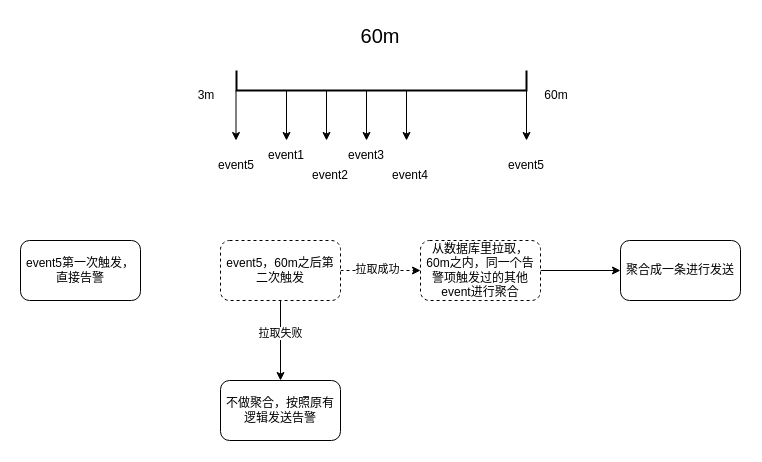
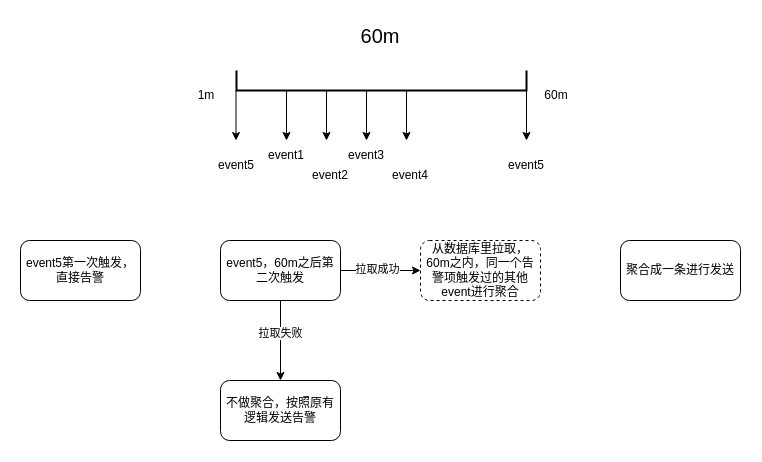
  <mxCell id="0" />
  <mxCell id="1" parent="0" />
  <mxCell id="2" value="&lt;font style=&quot;font-size: 20px;&quot;&gt;60m&lt;/font&gt;" style="text;html=1;strokeColor=none;fillColor=none;align=center;verticalAlign=middle;whiteSpace=wrap;rounded=0;" parent="1" vertex="1"><mxGeometry x="300" y="20" width="160" height="30" as="geometry" /></mxCell>
  <mxCell id="3" value="" style="strokeWidth=2;html=1;shape=mxgraph.flowchart.annotation_1;align=left;pointerEvents=1;direction=north;" parent="1" vertex="1"><mxGeometry x="236" y="70" width="290" height="20" as="geometry" /></mxCell>
- <mxCell id="4" value="3m" style="text;html=1;strokeColor=none;fillColor=none;align=center;verticalAlign=middle;whiteSpace=wrap;rounded=0;" parent="1" vertex="1"><mxGeometry x="176" y="80" width="60" height="30" as="geometry" /></mxCell>
+ <mxCell id="4" value="1m" style="text;html=1;strokeColor=none;fillColor=none;align=center;verticalAlign=middle;whiteSpace=wrap;rounded=0;" parent="1" vertex="1"><mxGeometry x="176" y="80" width="60" height="30" as="geometry" /></mxCell>
  <mxCell id="5" value="60m" style="text;html=1;strokeColor=none;fillColor=none;align=center;verticalAlign=middle;whiteSpace=wrap;rounded=0;" parent="1" vertex="1"><mxGeometry x="526" y="80" width="60" height="30" as="geometry" /></mxCell>
  <mxCell id="6" value="" style="endArrow=classic;html=1;rounded=0;" edge="1" parent="1"><mxGeometry width="50" height="50" relative="1" as="geometry"><mxPoint x="286" y="90" as="sourcePoint" /><mxPoint x="286" y="140" as="targetPoint" /></mxGeometry></mxCell>
  <mxCell id="7" value="" style="endArrow=classic;html=1;rounded=0;" edge="1" parent="1"><mxGeometry width="50" height="50" relative="1" as="geometry"><mxPoint x="326" y="90" as="sourcePoint" /><mxPoint x="326" y="140" as="targetPoint" /></mxGeometry></mxCell>
  <mxCell id="8" value="" style="endArrow=classic;html=1;rounded=0;" edge="1" parent="1"><mxGeometry width="50" height="50" relative="1" as="geometry"><mxPoint x="366" y="90" as="sourcePoint" /><mxPoint x="366" y="140" as="targetPoint" /></mxGeometry></mxCell>
  <mxCell id="9" value="" style="endArrow=classic;html=1;rounded=0;" edge="1" parent="1"><mxGeometry width="50" height="50" relative="1" as="geometry"><mxPoint x="406" y="90" as="sourcePoint" /><mxPoint x="406" y="140" as="targetPoint" /></mxGeometry></mxCell>
  <mxCell id="10" value="" style="endArrow=classic;html=1;rounded=0;" edge="1" parent="1"><mxGeometry width="50" height="50" relative="1" as="geometry"><mxPoint x="526" y="90" as="sourcePoint" /><mxPoint x="526" y="140" as="targetPoint" /></mxGeometry></mxCell>
  <mxCell id="11" value="event1" style="text;html=1;strokeColor=none;fillColor=none;align=center;verticalAlign=middle;whiteSpace=wrap;rounded=0;" vertex="1" parent="1"><mxGeometry x="256" y="140" width="60" height="30" as="geometry" /></mxCell>
  <mxCell id="12" value="event2" style="text;html=1;strokeColor=none;fillColor=none;align=center;verticalAlign=middle;whiteSpace=wrap;rounded=0;" vertex="1" parent="1"><mxGeometry x="300" y="160" width="60" height="30" as="geometry" /></mxCell>
  <mxCell id="13" value="event4" style="text;html=1;strokeColor=none;fillColor=none;align=center;verticalAlign=middle;whiteSpace=wrap;rounded=0;" vertex="1" parent="1"><mxGeometry x="380" y="160" width="60" height="30" as="geometry" /></mxCell>
  <mxCell id="14" value="event3" style="text;html=1;strokeColor=none;fillColor=none;align=center;verticalAlign=middle;whiteSpace=wrap;rounded=0;" vertex="1" parent="1"><mxGeometry x="336" y="140" width="60" height="30" as="geometry" /></mxCell>
  <mxCell id="15" value="event5" style="text;html=1;strokeColor=none;fillColor=none;align=center;verticalAlign=middle;whiteSpace=wrap;rounded=0;" vertex="1" parent="1"><mxGeometry x="496" y="150" width="60" height="30" as="geometry" /></mxCell>
  <mxCell id="16" value="event5" style="text;html=1;strokeColor=none;fillColor=none;align=center;verticalAlign=middle;whiteSpace=wrap;rounded=0;" vertex="1" parent="1"><mxGeometry x="206" y="150" width="60" height="30" as="geometry" /></mxCell>
  <mxCell id="17" value="" style="endArrow=classic;html=1;rounded=0;" edge="1" parent="1"><mxGeometry width="50" height="50" relative="1" as="geometry"><mxPoint x="235.5" y="90" as="sourcePoint" /><mxPoint x="235.5" y="140" as="targetPoint" /></mxGeometry></mxCell>
  <mxCell id="18" value="event5第一次触发，直接告警" style="rounded=1;whiteSpace=wrap;html=1;" vertex="1" parent="1"><mxGeometry x="20" y="240" width="120" height="60" as="geometry" /></mxCell>
- <mxCell id="19" value="" style="edgeStyle=orthogonalEdgeStyle;rounded=0;orthogonalLoop=1;jettySize=auto;html=1;dashed=1;" edge="1" parent="1" source="23" target="25"><mxGeometry relative="1" as="geometry" /></mxCell>
+ <mxCell id="19" value="" style="edgeStyle=orthogonalEdgeStyle;rounded=0;orthogonalLoop=1;jettySize=auto;html=1;" edge="1" parent="1" source="23" target="25"><mxGeometry relative="1" as="geometry" /></mxCell>
  <mxCell id="20" value="拉取成功" style="edgeLabel;html=1;align=center;verticalAlign=middle;resizable=0;points=[];" vertex="1" connectable="0" parent="19"><mxGeometry x="-0.095" y="2" relative="1" as="geometry"><mxPoint as="offset" /></mxGeometry></mxCell>
  <mxCell id="21" value="" style="edgeStyle=orthogonalEdgeStyle;rounded=0;orthogonalLoop=1;jettySize=auto;html=1;" edge="1" parent="1" source="23" target="27"><mxGeometry relative="1" as="geometry" /></mxCell>
  <mxCell id="22" value="拉取失败" style="edgeLabel;html=1;align=center;verticalAlign=middle;resizable=0;points=[];" vertex="1" connectable="0" parent="21"><mxGeometry x="-0.193" y="-1" relative="1" as="geometry"><mxPoint as="offset" /></mxGeometry></mxCell>
- <mxCell id="23" value="event5，60m之后第二次触发" style="whiteSpace=wrap;html=1;rounded=1;dashed=1;" vertex="1" parent="1"><mxGeometry x="220" y="240" width="120" height="60" as="geometry" /></mxCell>
- <mxCell id="24" value="" style="edgeStyle=orthogonalEdgeStyle;rounded=0;orthogonalLoop=1;jettySize=auto;html=1;" edge="1" parent="1" source="25" target="26"><mxGeometry relative="1" as="geometry" /></mxCell>
+ <mxCell id="23" value="event5，60m之后第二次触发" style="whiteSpace=wrap;html=1;rounded=1;" vertex="1" parent="1"><mxGeometry x="220" y="240" width="120" height="60" as="geometry" /></mxCell>
  <mxCell id="25" value="从数据库里拉取，60m之内，同一个告警项触发过的其他event进行聚合" style="whiteSpace=wrap;html=1;rounded=1;dashed=1;" vertex="1" parent="1"><mxGeometry x="420" y="240" width="120" height="60" as="geometry" /></mxCell>
  <mxCell id="26" value="聚合成一条进行发送" style="whiteSpace=wrap;html=1;rounded=1;" vertex="1" parent="1"><mxGeometry x="620" y="240" width="120" height="60" as="geometry" /></mxCell>
  <mxCell id="27" value="不做聚合，按照原有逻辑发送告警" style="whiteSpace=wrap;html=1;rounded=1;" vertex="1" parent="1"><mxGeometry x="220" y="380" width="120" height="60" as="geometry" /></mxCell>
